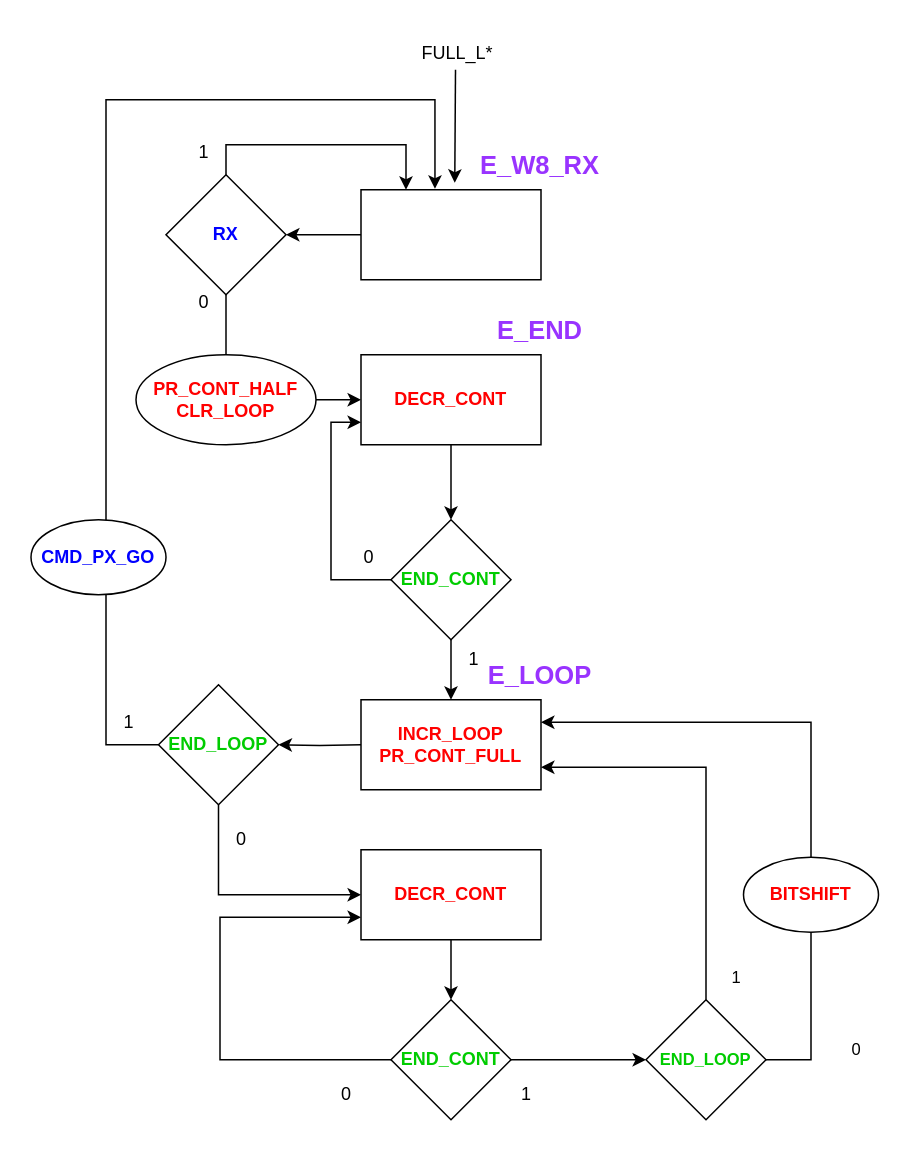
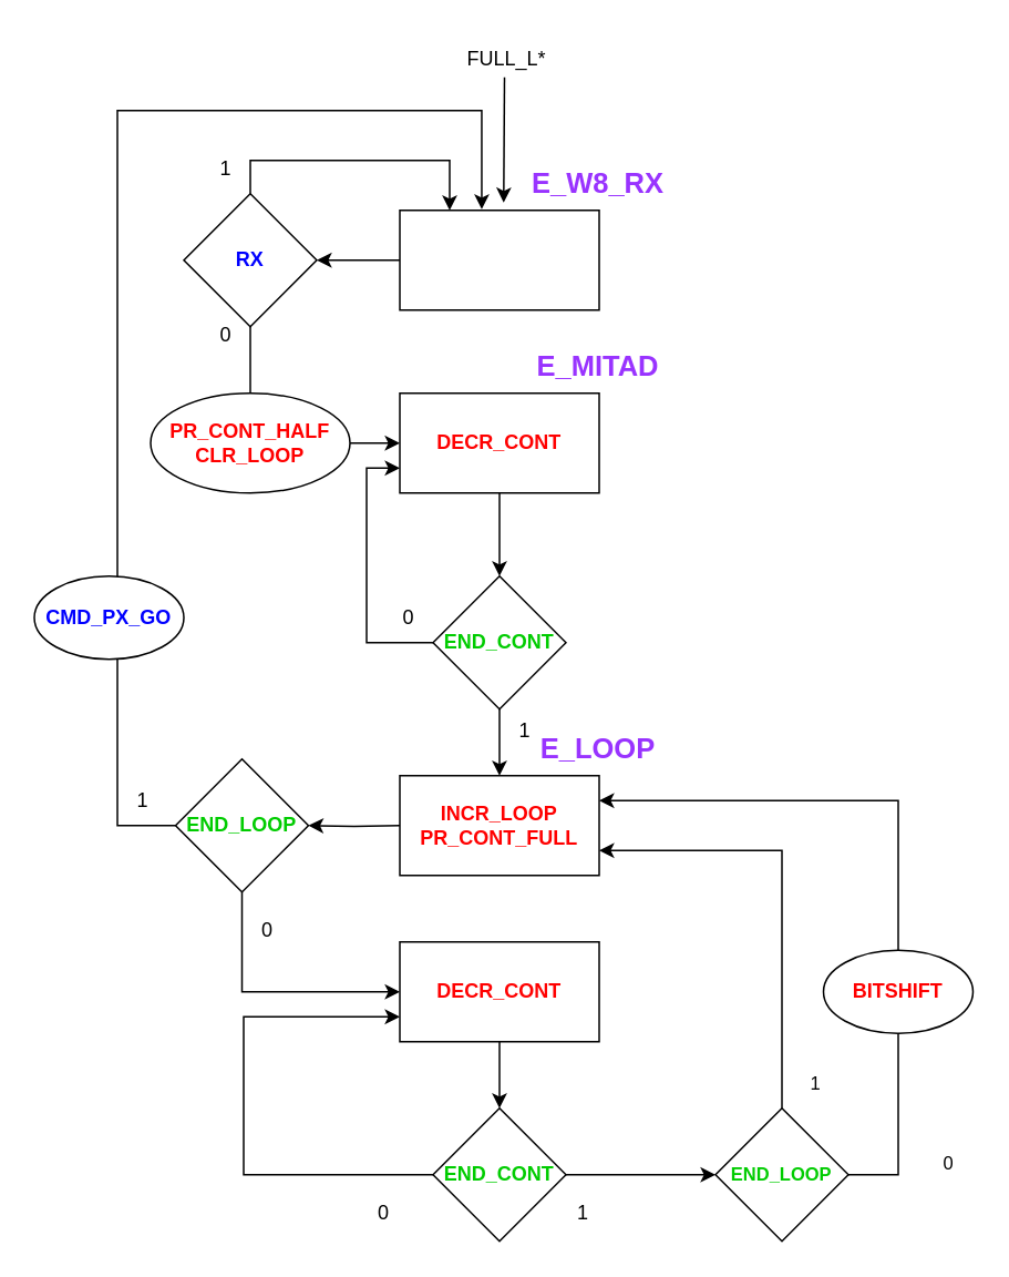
  <mxCell id="0" />
  <mxCell id="1" parent="0" />
  <mxCell id="2" style="edgeStyle=orthogonalEdgeStyle;rounded=0;orthogonalLoop=1;jettySize=auto;html=1;entryX=1;entryY=0.5;entryDx=0;entryDy=0;" parent="1" source="3" target="6" edge="1"><mxGeometry relative="1" as="geometry" /></mxCell>
  <mxCell id="3" value="" style="rounded=0;whiteSpace=wrap;html=1;" parent="1" vertex="1"><mxGeometry x="240" y="126" width="120" height="60" as="geometry" /></mxCell>
  <mxCell id="4" style="edgeStyle=orthogonalEdgeStyle;rounded=0;orthogonalLoop=1;jettySize=auto;html=1;entryX=0.25;entryY=0;entryDx=0;entryDy=0;" parent="1" source="6" target="3" edge="1"><mxGeometry relative="1" as="geometry"><Array as="points"><mxPoint x="150" y="96" /><mxPoint x="270" y="96" /></Array></mxGeometry></mxCell>
  <mxCell id="5" style="edgeStyle=orthogonalEdgeStyle;rounded=0;orthogonalLoop=1;jettySize=auto;html=1;endArrow=none;endFill=0;" parent="1" source="6" target="10" edge="1"><mxGeometry relative="1" as="geometry" /></mxCell>
  <mxCell id="6" value="RX" style="rhombus;whiteSpace=wrap;html=1;fontColor=#0000FF;fontStyle=1" parent="1" vertex="1"><mxGeometry x="110" y="116" width="80" height="80" as="geometry" /></mxCell>
  <mxCell id="7" style="edgeStyle=orthogonalEdgeStyle;rounded=0;orthogonalLoop=1;jettySize=auto;html=1;entryX=0.5;entryY=0;entryDx=0;entryDy=0;" parent="1" source="8" target="17" edge="1"><mxGeometry relative="1" as="geometry" /></mxCell>
  <mxCell id="8" value="&lt;font color=&quot;#ff0000&quot;&gt;DECR_CONT&lt;/font&gt;" style="rounded=0;whiteSpace=wrap;html=1;fontStyle=1" parent="1" vertex="1"><mxGeometry x="240" y="236" width="120" height="60" as="geometry" /></mxCell>
  <mxCell id="9" style="edgeStyle=orthogonalEdgeStyle;rounded=0;orthogonalLoop=1;jettySize=auto;html=1;entryX=0;entryY=0.5;entryDx=0;entryDy=0;" parent="1" source="10" target="8" edge="1"><mxGeometry relative="1" as="geometry" /></mxCell>
  <mxCell id="10" value="&lt;font color=&quot;#ff0000&quot;&gt;&lt;b&gt;PR_CONT_HALF&lt;br&gt;CLR_LOOP&lt;/b&gt;&lt;/font&gt;" style="ellipse;whiteSpace=wrap;html=1;" parent="1" vertex="1"><mxGeometry x="90" y="236" width="120" height="60" as="geometry" /></mxCell>
  <mxCell id="11" value="0" style="text;html=1;align=center;verticalAlign=middle;resizable=0;points=[];autosize=1;strokeColor=none;fillColor=none;" parent="1" vertex="1"><mxGeometry x="120" y="186" width="30" height="30" as="geometry" /></mxCell>
  <mxCell id="12" value="1" style="text;html=1;align=center;verticalAlign=middle;resizable=0;points=[];autosize=1;strokeColor=none;fillColor=none;" parent="1" vertex="1"><mxGeometry x="120" y="86" width="30" height="30" as="geometry" /></mxCell>
- <mxCell id="13" value="E_END" style="text;html=1;align=center;verticalAlign=middle;resizable=0;points=[];autosize=1;strokeColor=none;fillColor=none;fontColor=#9933FF;fontStyle=1;fontSize=17;" parent="1" vertex="1"><mxGeometry x="309" y="206" width="100" height="30" as="geometry" /></mxCell>
+ <mxCell id="13" value="E_MITAD" style="text;html=1;align=center;verticalAlign=middle;resizable=0;points=[];autosize=1;strokeColor=none;fillColor=none;fontColor=#9933FF;fontStyle=1;fontSize=17;" parent="1" vertex="1"><mxGeometry x="309" y="206" width="100" height="30" as="geometry" /></mxCell>
  <mxCell id="14" value="E_W8_RX" style="text;html=1;align=center;verticalAlign=middle;resizable=0;points=[];autosize=1;strokeColor=none;fillColor=none;fontColor=#9933FF;fontStyle=1;fontSize=17;" parent="1" vertex="1"><mxGeometry x="309" y="96" width="100" height="30" as="geometry" /></mxCell>
  <mxCell id="15" style="edgeStyle=orthogonalEdgeStyle;rounded=0;orthogonalLoop=1;jettySize=auto;html=1;entryX=0;entryY=0.75;entryDx=0;entryDy=0;" parent="1" source="17" target="8" edge="1"><mxGeometry relative="1" as="geometry"><Array as="points"><mxPoint x="220" y="386" /><mxPoint x="220" y="281" /></Array></mxGeometry></mxCell>
  <mxCell id="16" style="edgeStyle=orthogonalEdgeStyle;rounded=0;orthogonalLoop=1;jettySize=auto;html=1;entryX=0.5;entryY=0;entryDx=0;entryDy=0;" parent="1" source="17" target="18" edge="1"><mxGeometry relative="1" as="geometry" /></mxCell>
  <mxCell id="17" value="END_CONT" style="rhombus;whiteSpace=wrap;html=1;labelBackgroundColor=none;fontColor=#00CC00;fontStyle=1" parent="1" vertex="1"><mxGeometry x="260" y="346" width="80" height="80" as="geometry" /></mxCell>
  <mxCell id="18" value="INCR_LOOP&lt;br&gt;PR_CONT_FULL" style="whiteSpace=wrap;html=1;fontColor=#FF0000;fontStyle=1" parent="1" vertex="1"><mxGeometry x="240" y="466" width="120" height="60" as="geometry" /></mxCell>
  <mxCell id="19" value="0" style="text;html=1;align=center;verticalAlign=middle;resizable=0;points=[];autosize=1;strokeColor=none;fillColor=none;" parent="1" vertex="1"><mxGeometry x="230" y="356" width="30" height="30" as="geometry" /></mxCell>
  <mxCell id="20" value="1" style="text;html=1;align=center;verticalAlign=middle;resizable=0;points=[];autosize=1;strokeColor=none;fillColor=none;" parent="1" vertex="1"><mxGeometry x="300" y="424" width="30" height="30" as="geometry" /></mxCell>
  <mxCell id="21" value="E_LOOP" style="text;html=1;align=center;verticalAlign=middle;resizable=0;points=[];autosize=1;strokeColor=none;fillColor=none;fontColor=#9933FF;fontStyle=1;fontSize=17;" parent="1" vertex="1"><mxGeometry x="314" y="436" width="90" height="30" as="geometry" /></mxCell>
  <mxCell id="22" value="" style="edgeStyle=none;orthogonalLoop=1;jettySize=auto;html=1;rounded=0;entryX=0.521;entryY=-0.078;entryDx=0;entryDy=0;entryPerimeter=0;" parent="1" target="3" edge="1"><mxGeometry width="100" relative="1" as="geometry"><mxPoint x="303" y="46" as="sourcePoint" /><mxPoint x="410" y="46" as="targetPoint" /><Array as="points" /></mxGeometry></mxCell>
  <mxCell id="23" value="FULL_L*" style="text;html=1;align=center;verticalAlign=middle;resizable=0;points=[];autosize=1;strokeColor=none;fillColor=none;" parent="1" vertex="1"><mxGeometry x="264" y="20" width="80" height="30" as="geometry" /></mxCell>
  <mxCell id="24" style="edgeStyle=orthogonalEdgeStyle;rounded=0;orthogonalLoop=1;jettySize=auto;html=1;entryX=1;entryY=0.5;entryDx=0;entryDy=0;" parent="1" target="26" edge="1"><mxGeometry relative="1" as="geometry"><mxPoint x="190" y="496" as="targetPoint" /><mxPoint x="240" y="496" as="sourcePoint" /></mxGeometry></mxCell>
  <mxCell id="25" style="edgeStyle=orthogonalEdgeStyle;rounded=0;orthogonalLoop=1;jettySize=auto;html=1;entryX=0;entryY=0.5;entryDx=0;entryDy=0;" parent="1" source="26" target="31" edge="1"><mxGeometry relative="1" as="geometry"><Array as="points"><mxPoint x="145" y="596" /></Array></mxGeometry></mxCell>
  <mxCell id="26" value="END_LOOP" style="rhombus;whiteSpace=wrap;html=1;labelBackgroundColor=none;fontColor=#00CC00;fontStyle=1" parent="1" vertex="1"><mxGeometry x="105" y="456" width="80" height="80" as="geometry" /></mxCell>
  <mxCell id="27" style="edgeStyle=orthogonalEdgeStyle;rounded=0;orthogonalLoop=1;jettySize=auto;html=1;entryX=0.411;entryY=-0.01;entryDx=0;entryDy=0;entryPerimeter=0;" parent="1" source="26" target="3" edge="1"><mxGeometry relative="1" as="geometry"><Array as="points"><mxPoint x="70" y="496" /><mxPoint x="70" y="66" /><mxPoint x="289" y="66" /></Array></mxGeometry></mxCell>
  <mxCell id="28" value="CMD_PX_GO" style="ellipse;whiteSpace=wrap;html=1;fontColor=#0000FF;fontStyle=1" parent="1" vertex="1"><mxGeometry x="20" y="346" width="90" height="50" as="geometry" /></mxCell>
  <mxCell id="29" value="1" style="text;html=1;align=center;verticalAlign=middle;resizable=0;points=[];autosize=1;strokeColor=none;fillColor=none;" parent="1" vertex="1"><mxGeometry x="70" y="466" width="30" height="30" as="geometry" /></mxCell>
  <mxCell id="30" style="edgeStyle=orthogonalEdgeStyle;rounded=0;orthogonalLoop=1;jettySize=auto;html=1;" parent="1" source="31" target="35" edge="1"><mxGeometry relative="1" as="geometry" /></mxCell>
  <mxCell id="31" value="DECR_CONT" style="whiteSpace=wrap;html=1;fontColor=#FF0000;fontStyle=1" parent="1" vertex="1"><mxGeometry x="240" y="566" width="120" height="60" as="geometry" /></mxCell>
  <mxCell id="32" value="0" style="text;html=1;align=center;verticalAlign=middle;resizable=0;points=[];autosize=1;strokeColor=none;fillColor=none;" parent="1" vertex="1"><mxGeometry x="145" y="544" width="30" height="30" as="geometry" /></mxCell>
  <mxCell id="33" style="edgeStyle=orthogonalEdgeStyle;rounded=0;orthogonalLoop=1;jettySize=auto;html=1;entryX=0;entryY=0.75;entryDx=0;entryDy=0;" parent="1" source="35" target="31" edge="1"><mxGeometry relative="1" as="geometry"><Array as="points"><mxPoint x="146" y="706" /><mxPoint x="146" y="611" /></Array></mxGeometry></mxCell>
  <mxCell id="34" style="edgeStyle=orthogonalEdgeStyle;shape=connector;rounded=0;orthogonalLoop=1;jettySize=auto;html=1;labelBackgroundColor=default;strokeColor=default;align=center;verticalAlign=middle;fontFamily=Helvetica;fontSize=11;fontColor=default;endArrow=classic;" parent="1" source="35" target="38" edge="1"><mxGeometry relative="1" as="geometry" /></mxCell>
  <mxCell id="35" value="END_CONT" style="rhombus;whiteSpace=wrap;html=1;labelBackgroundColor=none;fontColor=#00CC00;fontStyle=1" parent="1" vertex="1"><mxGeometry x="260" y="666" width="80" height="80" as="geometry" /></mxCell>
  <mxCell id="36" style="edgeStyle=orthogonalEdgeStyle;shape=connector;rounded=0;orthogonalLoop=1;jettySize=auto;html=1;entryX=1;entryY=0.75;entryDx=0;entryDy=0;labelBackgroundColor=default;strokeColor=default;align=center;verticalAlign=middle;fontFamily=Helvetica;fontSize=11;fontColor=default;endArrow=classic;" parent="1" source="38" target="18" edge="1"><mxGeometry relative="1" as="geometry"><Array as="points"><mxPoint x="470" y="511" /></Array></mxGeometry></mxCell>
  <mxCell id="37" style="edgeStyle=orthogonalEdgeStyle;shape=connector;rounded=0;orthogonalLoop=1;jettySize=auto;html=1;entryX=1;entryY=0.25;entryDx=0;entryDy=0;labelBackgroundColor=default;strokeColor=default;align=center;verticalAlign=middle;fontFamily=Helvetica;fontSize=11;fontColor=default;endArrow=classic;" parent="1" source="38" target="18" edge="1"><mxGeometry relative="1" as="geometry"><Array as="points"><mxPoint x="540" y="706" /><mxPoint x="540" y="481" /></Array></mxGeometry></mxCell>
  <mxCell id="38" value="END_LOOP" style="rhombus;whiteSpace=wrap;html=1;fontFamily=Helvetica;fontSize=11;fontColor=#00CC00;labelBackgroundColor=none;fontStyle=1" parent="1" vertex="1"><mxGeometry x="430" y="666" width="80" height="80" as="geometry" /></mxCell>
  <mxCell id="39" value="0" style="text;html=1;align=center;verticalAlign=middle;resizable=0;points=[];autosize=1;strokeColor=none;fillColor=none;fontSize=11;fontFamily=Helvetica;fontColor=default;" parent="1" vertex="1"><mxGeometry x="555" y="684" width="30" height="30" as="geometry" /></mxCell>
  <mxCell id="40" value="1" style="text;html=1;align=center;verticalAlign=middle;resizable=0;points=[];autosize=1;strokeColor=none;fillColor=none;fontSize=11;fontFamily=Helvetica;fontColor=default;" parent="1" vertex="1"><mxGeometry x="475" y="636" width="30" height="30" as="geometry" /></mxCell>
  <mxCell id="41" value="BITSHIFT" style="ellipse;whiteSpace=wrap;html=1;fontColor=#FF0000;fontStyle=1" parent="1" vertex="1"><mxGeometry x="495" y="571" width="90" height="50" as="geometry" /></mxCell>
  <mxCell id="42" value="0" style="text;html=1;align=center;verticalAlign=middle;resizable=0;points=[];autosize=1;strokeColor=none;fillColor=none;" parent="1" vertex="1"><mxGeometry x="215" y="714" width="30" height="30" as="geometry" /></mxCell>
  <mxCell id="43" value="1" style="text;html=1;align=center;verticalAlign=middle;resizable=0;points=[];autosize=1;strokeColor=none;fillColor=none;" parent="1" vertex="1"><mxGeometry x="335" y="714" width="30" height="30" as="geometry" /></mxCell>
